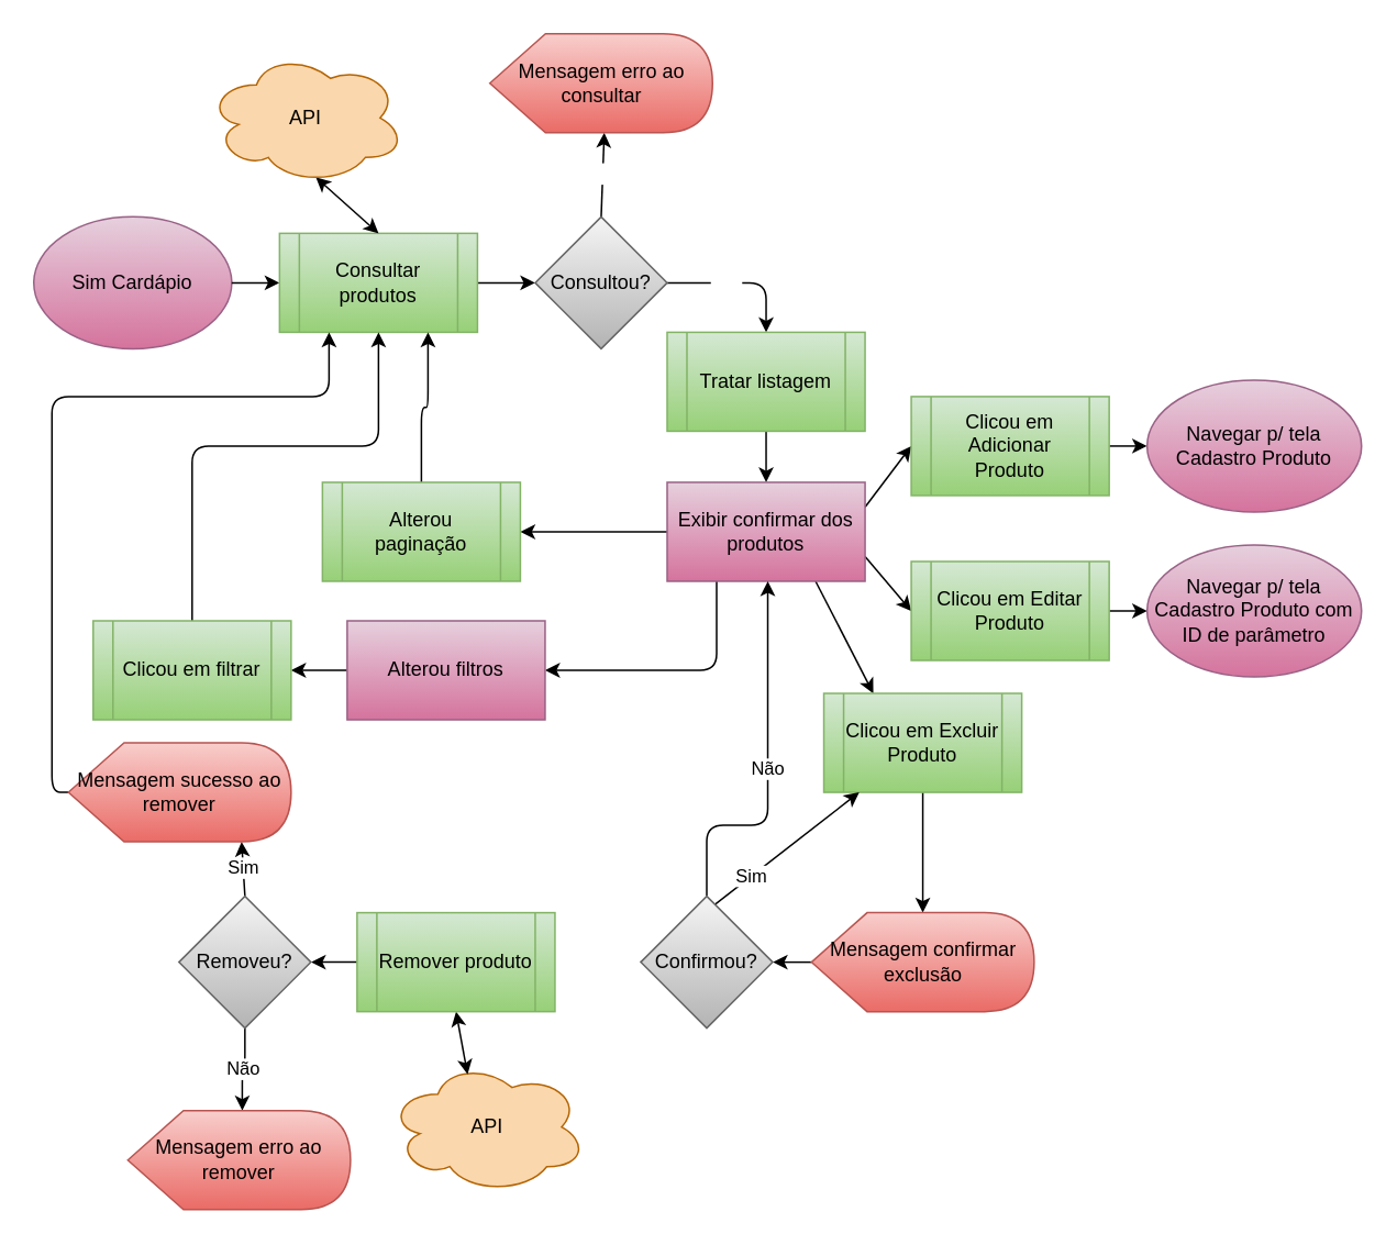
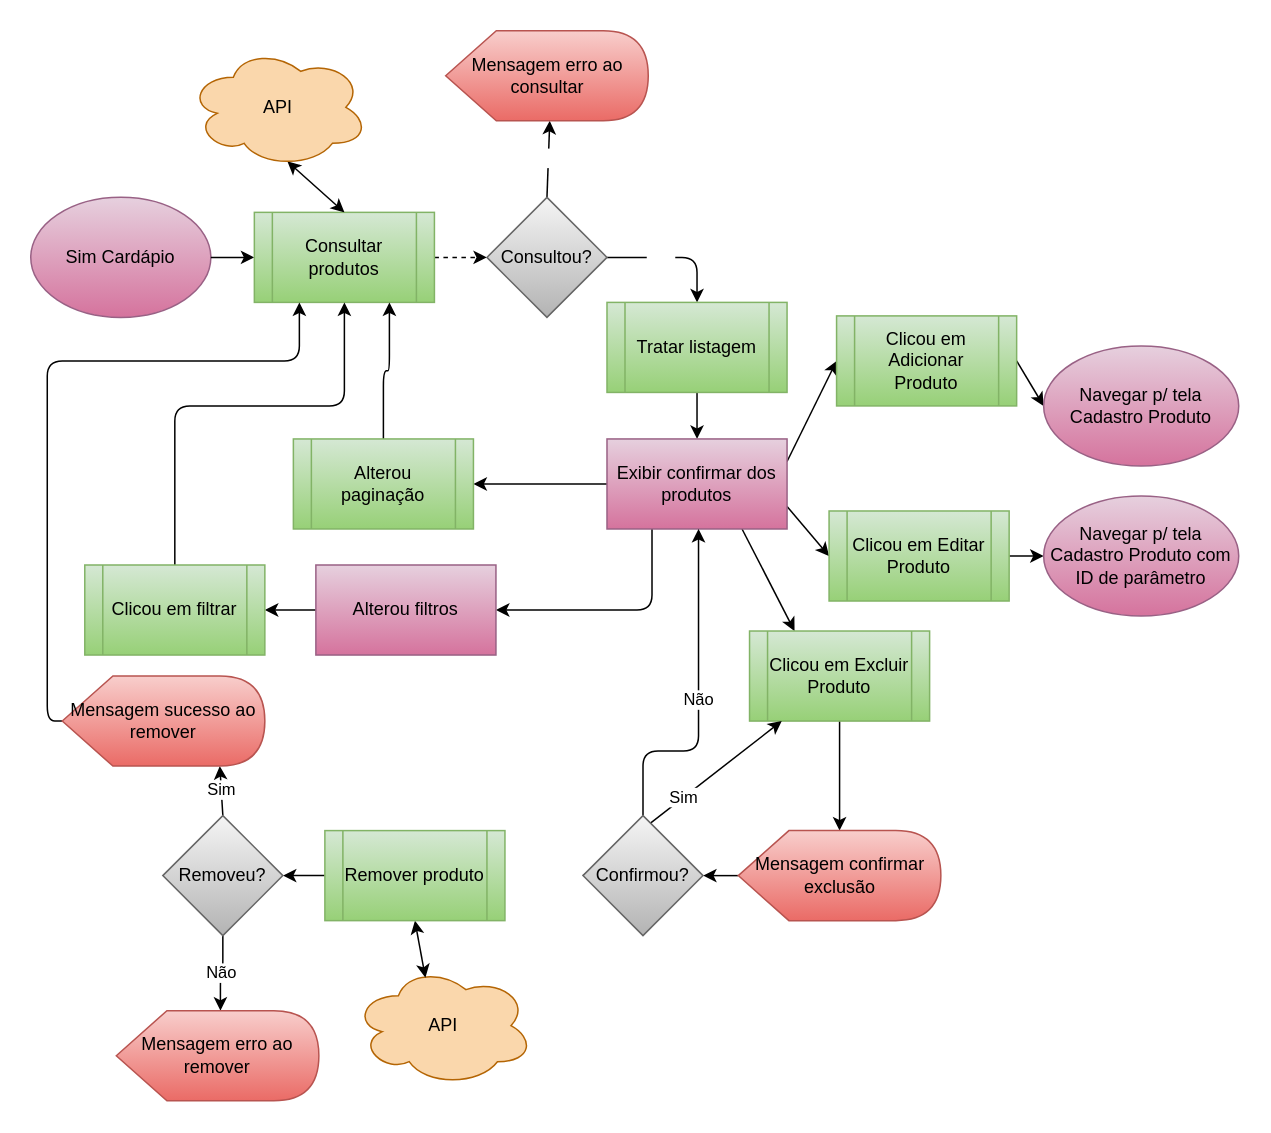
  <mxCell id="0" />
  <mxCell id="1" parent="0" />
  <mxCell id="2" value="Sim Cardápio" style="ellipse;whiteSpace=wrap;html=1;fillColor=#e6d0de;strokeColor=#996185;fontStyle=0;gradientColor=#d5739d;fontColor=#000000;" parent="1" vertex="1"><mxGeometry x="20" y="131" width="120" height="80" as="geometry" /></mxCell>
  <mxCell id="3" style="edgeStyle=none;html=1;exitX=1;exitY=0.5;exitDx=0;exitDy=0;entryX=0;entryY=0.5;entryDx=0;entryDy=0;fontColor=#000000;" parent="1" source="2" target="5" edge="1"><mxGeometry relative="1" as="geometry"><mxPoint x="230" y="171" as="sourcePoint" /></mxGeometry></mxCell>
- <mxCell id="4" style="edgeStyle=none;html=1;entryX=0;entryY=0.5;entryDx=0;entryDy=0;fontColor=#000000;" parent="1" source="5" target="8" edge="1"><mxGeometry relative="1" as="geometry" /></mxCell>
+ <mxCell id="4" style="edgeStyle=none;html=1;entryX=0;entryY=0.5;entryDx=0;entryDy=0;fontColor=#000000;dashed=1;" parent="1" source="5" target="8" edge="1"><mxGeometry relative="1" as="geometry" /></mxCell>
  <mxCell id="5" value="Consultar produtos" style="shape=process;whiteSpace=wrap;html=1;backgroundOutline=1;fillColor=#d5e8d4;gradientColor=#97d077;strokeColor=#82b366;fontColor=#000000;" parent="1" vertex="1"><mxGeometry x="169" y="141" width="120" height="60" as="geometry" /></mxCell>
  <mxCell id="6" value="Sim" style="edgeStyle=orthogonalEdgeStyle;html=1;exitX=1;exitY=0.5;exitDx=0;exitDy=0;fontColor=#FFFFFF;entryX=0.5;entryY=0;entryDx=0;entryDy=0;" parent="1" source="8" target="11" edge="1"><mxGeometry x="-0.2" relative="1" as="geometry"><mxPoint x="444" y="171" as="targetPoint" /><mxPoint as="offset" /></mxGeometry></mxCell>
  <mxCell id="7" value="Não" style="edgeStyle=none;html=1;fontColor=#FFFFFF;exitX=0.5;exitY=0;exitDx=0;exitDy=0;entryX=0;entryY=0;entryDx=69.375;entryDy=60;entryPerimeter=0;" parent="1" source="8" target="9" edge="1"><mxGeometry relative="1" as="geometry"><mxPoint x="504" y="131" as="targetPoint" /><mxPoint x="364" y="121" as="sourcePoint" /><mxPoint as="offset" /></mxGeometry></mxCell>
  <mxCell id="8" value="Consultou?" style="rhombus;whiteSpace=wrap;html=1;fillColor=#f5f5f5;gradientColor=#b3b3b3;strokeColor=#666666;fontColor=#000000;" parent="1" vertex="1"><mxGeometry x="324" y="131" width="80" height="80" as="geometry" /></mxCell>
  <mxCell id="9" value="Mensagem erro ao consultar" style="shape=display;whiteSpace=wrap;html=1;fillColor=#f8cecc;gradientColor=#ea6b66;strokeColor=#b85450;fontColor=#000000;" parent="1" vertex="1"><mxGeometry x="296.5" width="135" height="60" as="geometry" y="20" /></mxCell>
  <mxCell id="10" style="edgeStyle=none;html=1;exitX=0.5;exitY=1;exitDx=0;exitDy=0;entryX=0.5;entryY=0;entryDx=0;entryDy=0;" parent="1" source="11" target="17" edge="1"><mxGeometry relative="1" as="geometry"><mxPoint x="464" y="300" as="targetPoint" /></mxGeometry></mxCell>
  <mxCell id="11" value="Tratar listagem" style="shape=process;whiteSpace=wrap;html=1;backgroundOutline=1;fillColor=#d5e8d4;gradientColor=#97d077;strokeColor=#82b366;fontColor=#000000;" parent="1" vertex="1"><mxGeometry x="404" y="201" width="120" height="60" as="geometry" /></mxCell>
  <mxCell id="12" style="edgeStyle=orthogonalEdgeStyle;html=1;exitX=0.25;exitY=1;exitDx=0;exitDy=0;entryX=1;entryY=0.5;entryDx=0;entryDy=0;" parent="1" source="17" target="20" edge="1"><mxGeometry relative="1" as="geometry" /></mxCell>
  <mxCell id="13" style="edgeStyle=orthogonalEdgeStyle;html=1;exitX=0;exitY=0.5;exitDx=0;exitDy=0;entryX=1;entryY=0.5;entryDx=0;entryDy=0;startArrow=none;startFill=0;" parent="1" source="17" target="26" edge="1"><mxGeometry relative="1" as="geometry"><Array as="points"><mxPoint x="385" y="322" /><mxPoint x="385" y="322" /></Array></mxGeometry></mxCell>
  <mxCell id="14" style="edgeStyle=none;html=1;exitX=0.75;exitY=1;exitDx=0;exitDy=0;entryX=0.25;entryY=0;entryDx=0;entryDy=0;" parent="1" source="17" target="28" edge="1"><mxGeometry relative="1" as="geometry"><mxPoint x="464" y="420" as="targetPoint" /></mxGeometry></mxCell>
  <mxCell id="15" style="edgeStyle=none;html=1;exitX=1;exitY=0.25;exitDx=0;exitDy=0;entryX=0;entryY=0.5;entryDx=0;entryDy=0;" parent="1" source="17" target="30" edge="1"><mxGeometry relative="1" as="geometry" /></mxCell>
  <mxCell id="16" style="edgeStyle=none;html=1;exitX=1;exitY=0.75;exitDx=0;exitDy=0;entryX=0;entryY=0.5;entryDx=0;entryDy=0;" parent="1" source="17" target="32" edge="1"><mxGeometry relative="1" as="geometry" /></mxCell>
  <mxCell id="17" value="Exibir confirmar dos produtos" style="whiteSpace=wrap;html=1;fillColor=#e6d0de;strokeColor=#996185;fontColor=#000000;fontStyle=0;gradientColor=#d5739d;" parent="1" vertex="1"><mxGeometry x="404" y="292" width="120" height="60" as="geometry" /></mxCell>
  <mxCell id="18" style="edgeStyle=none;html=1;exitX=0;exitY=0.5;exitDx=0;exitDy=0;entryX=1;entryY=0.5;entryDx=0;entryDy=0;startArrow=none;startFill=0;" parent="1" edge="1"><mxGeometry relative="1" as="geometry"><mxPoint x="305" y="406" as="sourcePoint" /><mxPoint x="271" y="406" as="targetPoint" /></mxGeometry></mxCell>
  <mxCell id="19" value="" style="edgeStyle=none;html=1;" parent="1" source="20" target="22" edge="1"><mxGeometry relative="1" as="geometry" /></mxCell>
  <mxCell id="20" value="Alterou filtros" style="whiteSpace=wrap;html=1;fillColor=#e6d0de;strokeColor=#996185;fontColor=#000000;fontStyle=0;gradientColor=#d5739d;" parent="1" vertex="1"><mxGeometry x="210" y="376" width="120" height="60" as="geometry" /></mxCell>
  <mxCell id="21" style="edgeStyle=orthogonalEdgeStyle;html=1;exitX=0.5;exitY=0;exitDx=0;exitDy=0;entryX=0.5;entryY=1;entryDx=0;entryDy=0;startArrow=none;startFill=0;" parent="1" source="22" target="5" edge="1"><mxGeometry relative="1" as="geometry"><Array as="points"><mxPoint x="116" y="270" /><mxPoint x="229" y="270" /></Array></mxGeometry></mxCell>
  <mxCell id="22" value="Clicou em filtrar" style="shape=process;whiteSpace=wrap;html=1;backgroundOutline=1;fillColor=#d5e8d4;gradientColor=#97d077;strokeColor=#82b366;fontColor=#000000;" parent="1" vertex="1"><mxGeometry x="56" y="376" width="120" height="60" as="geometry" /></mxCell>
  <mxCell id="23" style="edgeStyle=none;html=1;exitX=0.55;exitY=0.95;exitDx=0;exitDy=0;exitPerimeter=0;entryX=0.5;entryY=0;entryDx=0;entryDy=0;startArrow=classic;startFill=1;" parent="1" source="24" target="5" edge="1"><mxGeometry relative="1" as="geometry" /></mxCell>
  <mxCell id="24" value="API" style="ellipse;shape=cloud;whiteSpace=wrap;html=1;fillColor=#fad7ac;strokeColor=#b46504;fontColor=#000000;" parent="1" vertex="1"><mxGeometry x="125" y="31" width="120" height="80" as="geometry" /></mxCell>
  <mxCell id="25" style="edgeStyle=orthogonalEdgeStyle;html=1;exitX=0.5;exitY=0;exitDx=0;exitDy=0;entryX=0.75;entryY=1;entryDx=0;entryDy=0;startArrow=none;startFill=0;" parent="1" source="26" target="5" edge="1"><mxGeometry relative="1" as="geometry" /></mxCell>
  <mxCell id="26" value="Alterou paginação" style="shape=process;whiteSpace=wrap;html=1;backgroundOutline=1;fillColor=#d5e8d4;gradientColor=#97d077;strokeColor=#82b366;fontColor=#000000;" parent="1" vertex="1"><mxGeometry x="195" y="292" width="120" height="60" as="geometry" /></mxCell>
  <mxCell id="27" style="edgeStyle=none;html=1;exitX=0.5;exitY=1;exitDx=0;exitDy=0;" parent="1" source="28" target="36" edge="1"><mxGeometry relative="1" as="geometry"><mxPoint x="559" y="523" as="sourcePoint" /></mxGeometry></mxCell>
  <mxCell id="28" value="Clicou em Excluir Produto" style="shape=process;whiteSpace=wrap;html=1;backgroundOutline=1;fillColor=#d5e8d4;gradientColor=#97d077;strokeColor=#82b366;fontColor=#000000;" parent="1" vertex="1"><mxGeometry x="499" y="420" width="120" height="60" as="geometry" /></mxCell>
  <mxCell id="29" style="edgeStyle=none;html=1;exitX=1;exitY=0.5;exitDx=0;exitDy=0;entryX=0;entryY=0.5;entryDx=0;entryDy=0;" parent="1" source="30" target="33" edge="1"><mxGeometry relative="1" as="geometry" /></mxCell>
- <mxCell id="30" value="Clicou em Adicionar Produto" style="shape=process;whiteSpace=wrap;html=1;backgroundOutline=1;fillColor=#d5e8d4;gradientColor=#97d077;strokeColor=#82b366;fontColor=#000000;" parent="1" vertex="1"><mxGeometry x="552" y="240" width="120" height="60" as="geometry" /></mxCell>
+ <mxCell id="30" value="Clicou em Adicionar Produto" style="shape=process;whiteSpace=wrap;html=1;backgroundOutline=1;fillColor=#d5e8d4;gradientColor=#97d077;strokeColor=#82b366;fontColor=#000000;" parent="1" vertex="1"><mxGeometry x="557" y="210" width="120" height="60" as="geometry" /></mxCell>
  <mxCell id="31" style="edgeStyle=none;html=1;exitX=1;exitY=0.5;exitDx=0;exitDy=0;entryX=0;entryY=0.5;entryDx=0;entryDy=0;" parent="1" source="32" target="34" edge="1"><mxGeometry relative="1" as="geometry" /></mxCell>
  <mxCell id="32" value="Clicou em Editar Produto" style="shape=process;whiteSpace=wrap;html=1;backgroundOutline=1;fillColor=#d5e8d4;gradientColor=#97d077;strokeColor=#82b366;fontColor=#000000;" parent="1" vertex="1"><mxGeometry x="552" y="340" width="120" height="60" as="geometry" /></mxCell>
  <mxCell id="33" value="Navegar p/ tela&lt;br&gt;Cadastro Produto" style="ellipse;whiteSpace=wrap;html=1;fillColor=#e6d0de;strokeColor=#996185;gradientColor=#d5739d;fontColor=#000000;" parent="1" vertex="1"><mxGeometry x="695" y="230" width="130" height="80" as="geometry" /></mxCell>
  <mxCell id="34" value="Navegar p/ tela&lt;br&gt;Cadastro Produto com ID de parâmetro" style="ellipse;whiteSpace=wrap;html=1;fillColor=#e6d0de;strokeColor=#996185;gradientColor=#d5739d;fontColor=#000000;" parent="1" vertex="1"><mxGeometry x="695" y="330" width="130" height="80" as="geometry" /></mxCell>
  <mxCell id="35" style="edgeStyle=none;html=1;exitX=0;exitY=0.5;exitDx=0;exitDy=0;exitPerimeter=0;entryX=1;entryY=0.5;entryDx=0;entryDy=0;" parent="1" source="36" target="39" edge="1"><mxGeometry relative="1" as="geometry" /></mxCell>
  <mxCell id="36" value="Mensagem confirmar exclusão" style="shape=display;whiteSpace=wrap;html=1;fillColor=#f8cecc;gradientColor=#ea6b66;strokeColor=#b85450;fontColor=#000000;" parent="1" vertex="1"><mxGeometry x="491.5" y="553" width="135" height="60" as="geometry" /></mxCell>
  <mxCell id="37" value="Sim" style="edgeStyle=none;html=1;exitX=0;exitY=0.5;exitDx=0;exitDy=0;" parent="1" source="39" target="28" edge="1"><mxGeometry x="0.015" relative="1" as="geometry"><mxPoint x="315" y="583" as="targetPoint" /><mxPoint as="offset" /></mxGeometry></mxCell>
  <mxCell id="38" value="Não" style="edgeStyle=orthogonalEdgeStyle;html=1;exitX=0.5;exitY=0;exitDx=0;exitDy=0;entryX=0.5;entryY=1;entryDx=0;entryDy=0;" parent="1" source="39" edge="1"><mxGeometry relative="1" as="geometry"><mxPoint x="465" y="352" as="targetPoint" /><mxPoint x="429" y="500" as="sourcePoint" /><Array as="points"><mxPoint x="428" y="500" /><mxPoint x="465" y="500" /></Array></mxGeometry></mxCell>
  <mxCell id="39" value="Confirmou?" style="rhombus;whiteSpace=wrap;html=1;fillColor=#f5f5f5;gradientColor=#b3b3b3;strokeColor=#666666;fontColor=#000000;" parent="1" vertex="1"><mxGeometry x="388" y="543" width="80" height="80" as="geometry" /></mxCell>
  <mxCell id="40" value="API" style="ellipse;shape=cloud;whiteSpace=wrap;html=1;fillColor=#fad7ac;strokeColor=#b46504;fontColor=#000000;" parent="1" vertex="1"><mxGeometry x="235" y="643" width="120" height="80" as="geometry" /></mxCell>
  <mxCell id="41" style="edgeStyle=none;html=1;exitX=0.5;exitY=1;exitDx=0;exitDy=0;entryX=0.4;entryY=0.1;entryDx=0;entryDy=0;entryPerimeter=0;startArrow=classic;startFill=1;" parent="1" source="43" target="40" edge="1"><mxGeometry relative="1" as="geometry" /></mxCell>
  <mxCell id="42" style="edgeStyle=none;html=1;startArrow=none;startFill=0;entryX=1;entryY=0.5;entryDx=0;entryDy=0;exitX=0;exitY=0.5;exitDx=0;exitDy=0;" parent="1" source="43" target="46" edge="1"><mxGeometry relative="1" as="geometry"><mxPoint x="154" y="583" as="targetPoint" /><mxPoint x="195" y="643" as="sourcePoint" /></mxGeometry></mxCell>
  <mxCell id="43" value="Remover produto" style="shape=process;whiteSpace=wrap;html=1;backgroundOutline=1;fillColor=#d5e8d4;gradientColor=#97d077;strokeColor=#82b366;fontColor=#000000;" parent="1" vertex="1"><mxGeometry x="216" y="553" width="120" height="60" as="geometry" /></mxCell>
  <mxCell id="44" value="Não" style="edgeStyle=orthogonalEdgeStyle;html=1;exitX=0.5;exitY=1;exitDx=0;exitDy=0;startArrow=none;startFill=0;entryX=0;entryY=0;entryDx=69.375;entryDy=0;entryPerimeter=0;" parent="1" source="46" target="47" edge="1"><mxGeometry relative="1" as="geometry"><mxPoint x="148" y="673" as="targetPoint" /></mxGeometry></mxCell>
  <mxCell id="45" value="Sim" style="edgeStyle=none;html=1;exitX=0.5;exitY=0;exitDx=0;exitDy=0;entryX=0;entryY=0;entryDx=105;entryDy=60;entryPerimeter=0;" edge="1" parent="1" source="46" target="49"><mxGeometry relative="1" as="geometry" /></mxCell>
  <mxCell id="46" value="Removeu?" style="rhombus;whiteSpace=wrap;html=1;fillColor=#f5f5f5;gradientColor=#b3b3b3;strokeColor=#666666;fontColor=#000000;" parent="1" vertex="1"><mxGeometry x="108" y="543" width="80" height="80" as="geometry" /></mxCell>
  <mxCell id="47" value="Mensagem erro ao remover" style="shape=display;whiteSpace=wrap;html=1;fillColor=#f8cecc;gradientColor=#ea6b66;strokeColor=#b85450;fontColor=#000000;" parent="1" vertex="1"><mxGeometry x="77" y="673" width="135" height="60" as="geometry" /></mxCell>
  <mxCell id="48" style="edgeStyle=orthogonalEdgeStyle;html=1;exitX=0;exitY=0.5;exitDx=0;exitDy=0;exitPerimeter=0;entryX=0.25;entryY=1;entryDx=0;entryDy=0;" edge="1" parent="1" source="49" target="5"><mxGeometry relative="1" as="geometry"><Array as="points"><mxPoint x="31" y="480" /><mxPoint x="31" y="240" /><mxPoint x="199" y="240" /></Array></mxGeometry></mxCell>
  <mxCell id="49" value="Mensagem sucesso ao remover" style="shape=display;whiteSpace=wrap;html=1;fillColor=#f8cecc;gradientColor=#ea6b66;strokeColor=#b85450;fontColor=#000000;" vertex="1" parent="1"><mxGeometry x="41" y="450" width="135" height="60" as="geometry" /></mxCell>
